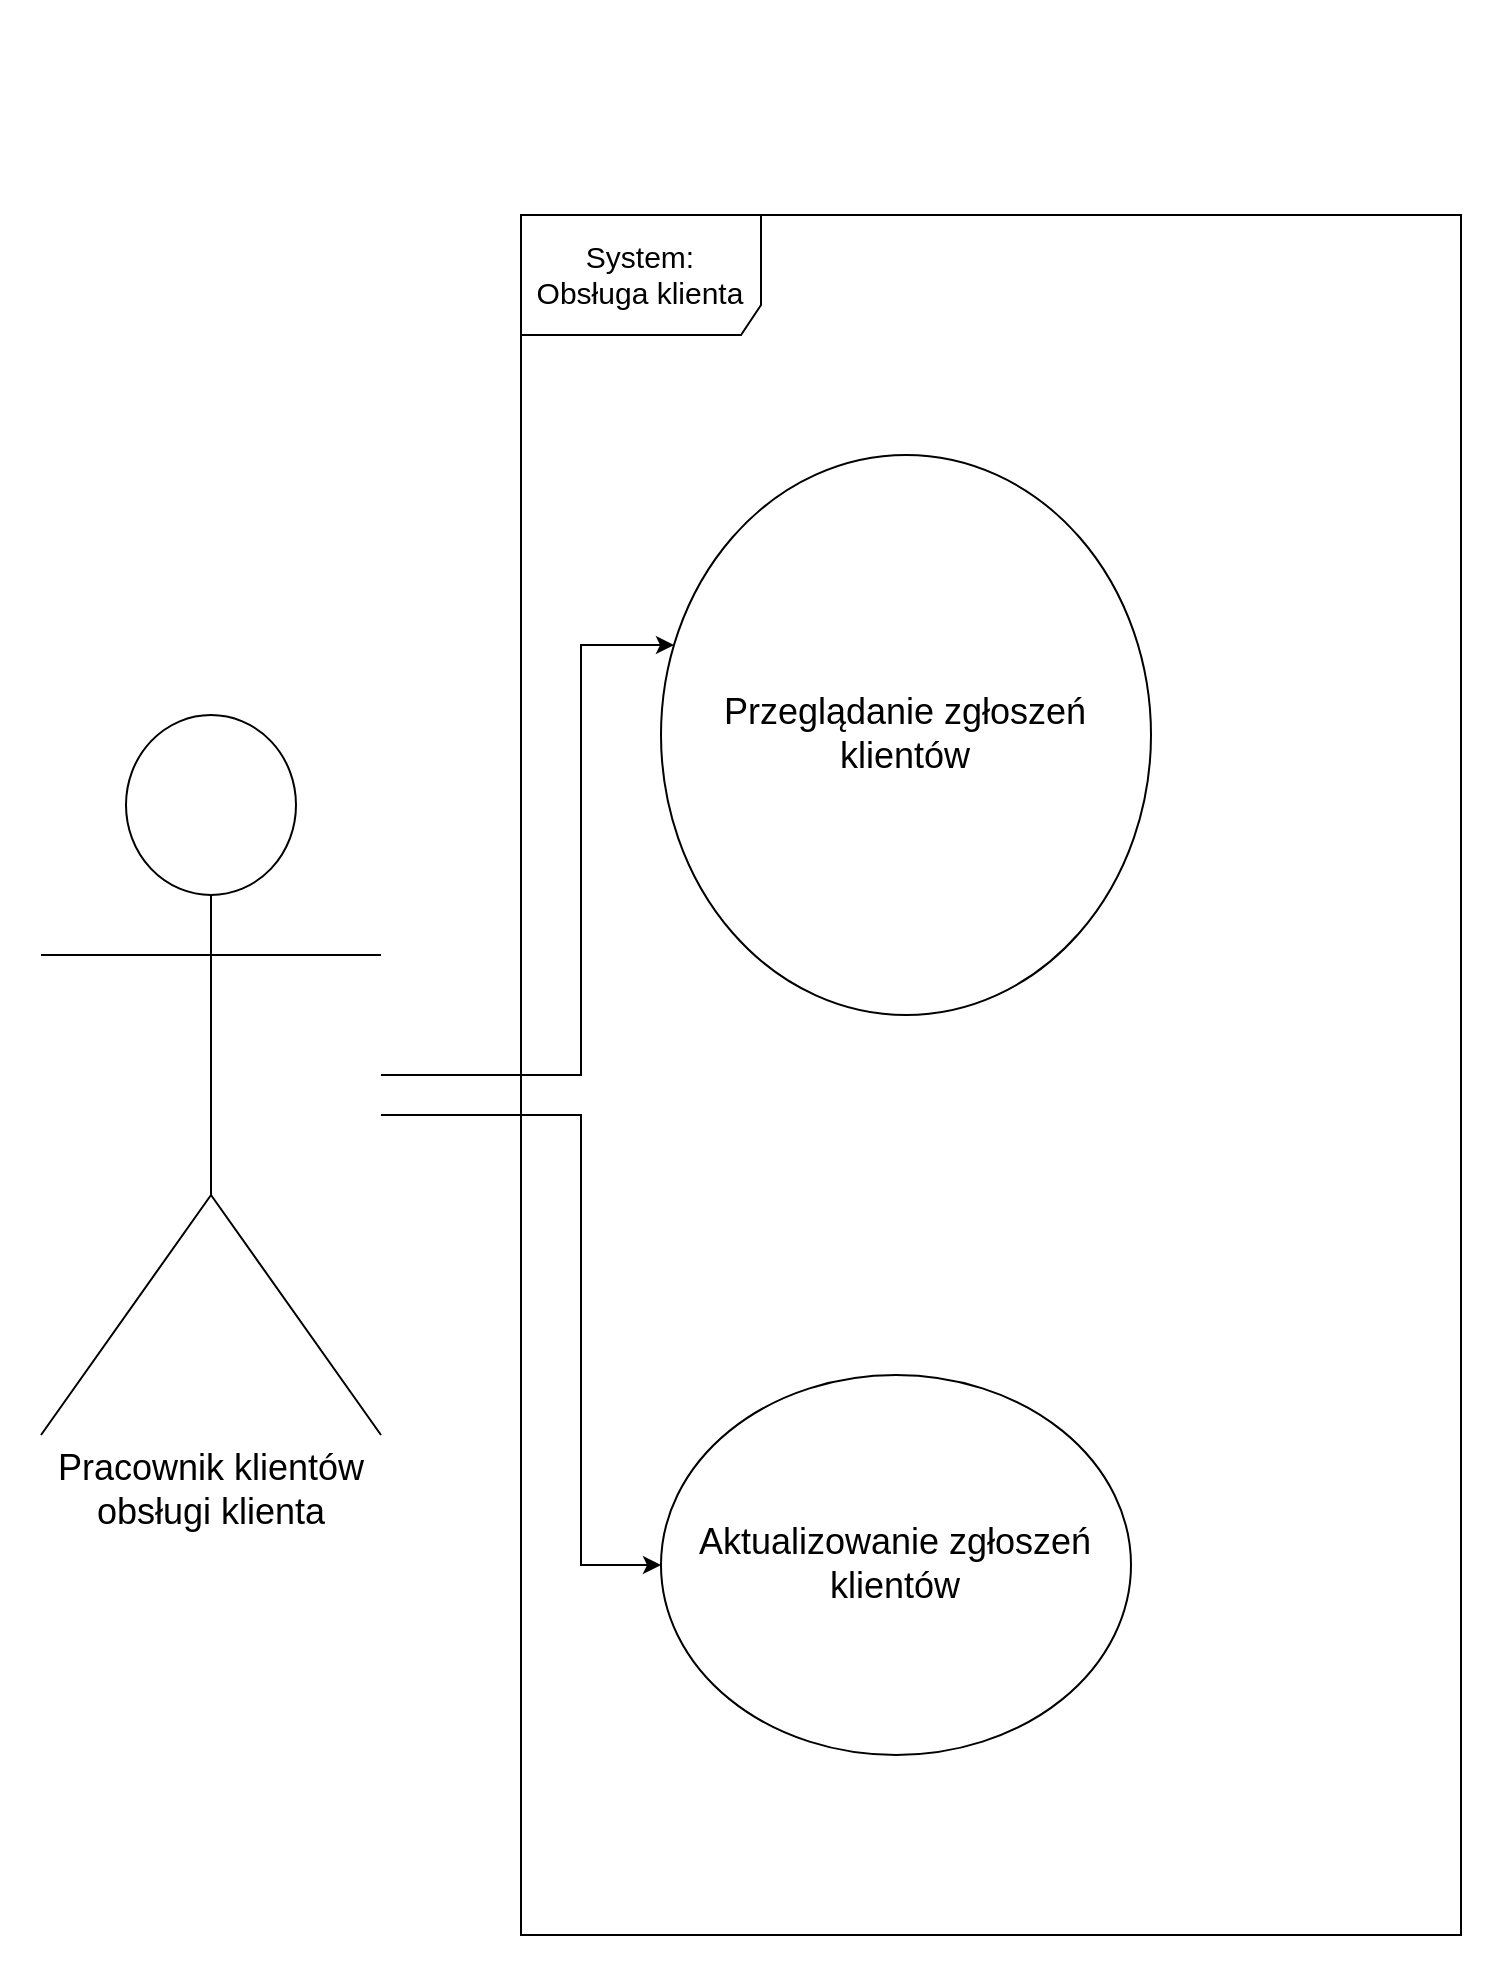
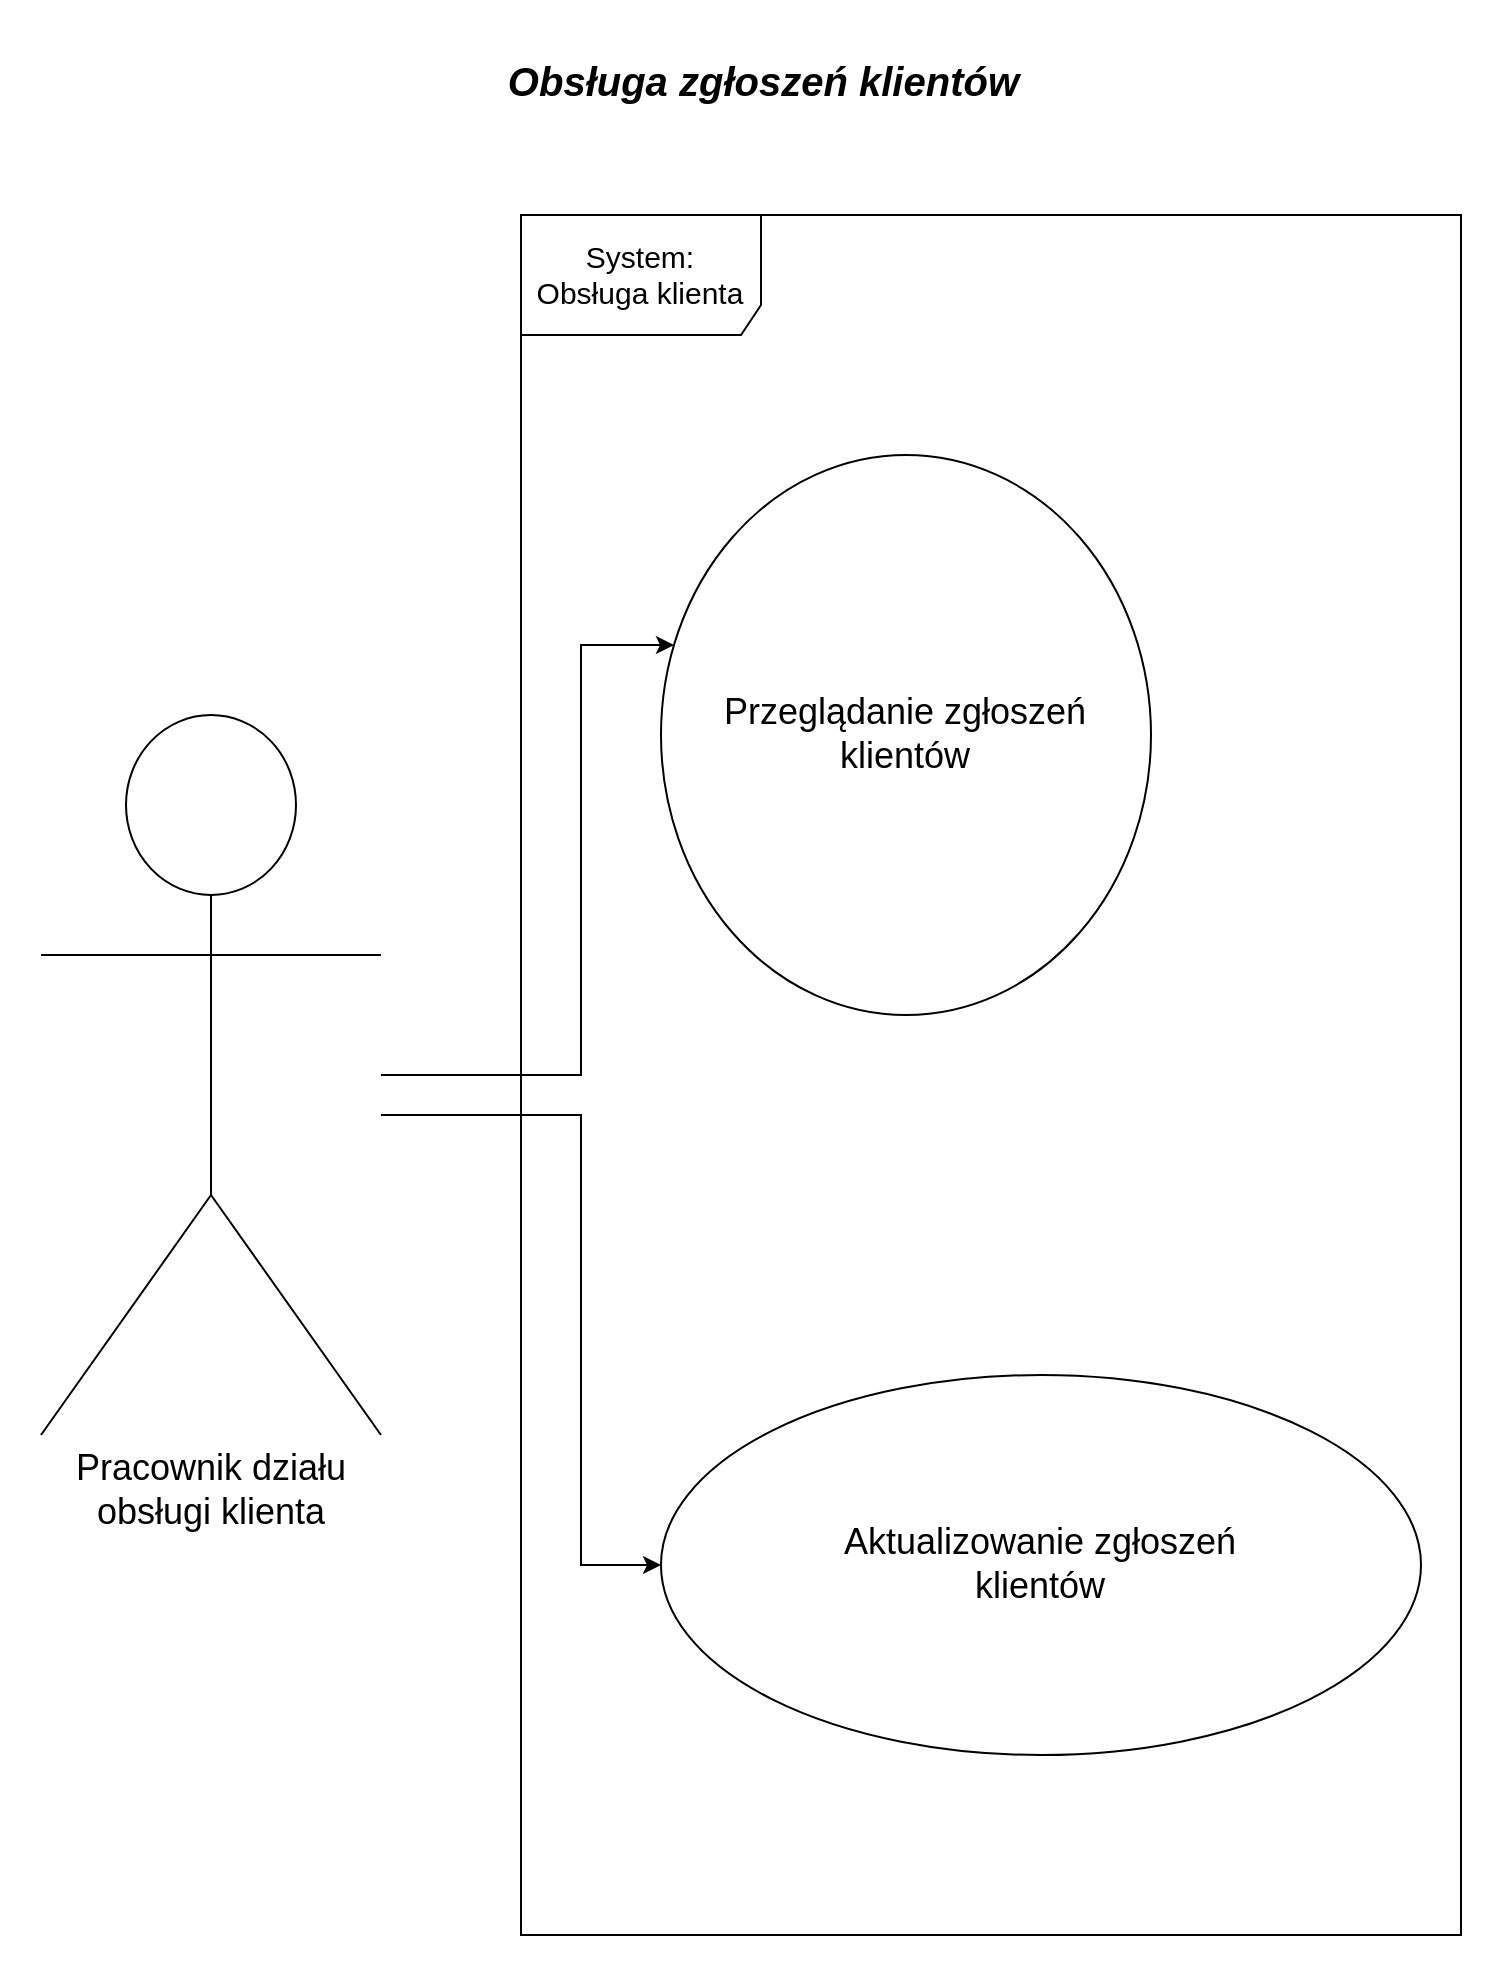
  <mxCell id="0" />
  <mxCell id="1" parent="0" />
  <mxCell id="2" style="edgeStyle=orthogonalEdgeStyle;rounded=0;orthogonalLoop=1;jettySize=auto;html=1;" parent="1" source="4" target="6" edge="1"><mxGeometry relative="1" as="geometry"><Array as="points"><mxPoint x="290" y="537" /><mxPoint x="290" y="322" /></Array></mxGeometry></mxCell>
  <mxCell id="3" style="edgeStyle=orthogonalEdgeStyle;rounded=0;orthogonalLoop=1;jettySize=auto;html=1;entryX=0;entryY=0.5;entryDx=0;entryDy=0;" parent="1" source="4" target="7" edge="1"><mxGeometry relative="1" as="geometry"><Array as="points"><mxPoint x="290" y="557" /><mxPoint x="290" y="782" /></Array></mxGeometry></mxCell>
- <mxCell id="4" value="&lt;font style=&quot;font-size: 18px;&quot;&gt;Pracownik klientów&lt;/font&gt;&lt;div&gt;&lt;font style=&quot;font-size: 18px;&quot;&gt;obsługi klienta&lt;/font&gt;&lt;/div&gt;" style="shape=umlActor;verticalLabelPosition=bottom;verticalAlign=top;html=1;" parent="1" vertex="1"><mxGeometry x="20" y="357" width="170" height="360" as="geometry" /></mxCell>
+ <mxCell id="4" value="&lt;font style=&quot;font-size: 18px;&quot;&gt;Pracownik działu&lt;/font&gt;&lt;div&gt;&lt;font style=&quot;font-size: 18px;&quot;&gt;obsługi klienta&lt;/font&gt;&lt;/div&gt;" style="shape=umlActor;verticalLabelPosition=bottom;verticalAlign=top;html=1;" parent="1" vertex="1"><mxGeometry x="20" y="357" width="170" height="360" as="geometry" /></mxCell>
  <mxCell id="5" value="&lt;font style=&quot;font-size: 15px;&quot;&gt;System:&lt;/font&gt;&lt;div&gt;&lt;font style=&quot;font-size: 15px;&quot;&gt;Obsługa klienta&lt;/font&gt;&lt;/div&gt;" style="shape=umlFrame;whiteSpace=wrap;html=1;pointerEvents=0;width=120;height=60;" parent="1" vertex="1"><mxGeometry x="260" y="107" width="470" height="860" as="geometry" /></mxCell>
  <mxCell id="6" value="&lt;font style=&quot;font-size: 18px;&quot;&gt;Przeglądanie zgłoszeń&lt;/font&gt;&lt;div&gt;&lt;font style=&quot;font-size: 18px;&quot;&gt;klientów&lt;/font&gt;&lt;/div&gt;" style="ellipse;whiteSpace=wrap;html=1;" parent="1" vertex="1"><mxGeometry x="330" y="227" width="245" height="280" as="geometry" /></mxCell>
- <mxCell id="7" value="&lt;font style=&quot;font-size: 18px;&quot;&gt;Aktualizowanie zgłoszeń&lt;/font&gt;&lt;div&gt;&lt;font style=&quot;font-size: 18px;&quot;&gt;klientów&lt;/font&gt;&lt;/div&gt;" style="ellipse;whiteSpace=wrap;html=1;" parent="1" vertex="1"><mxGeometry x="330" y="687" width="235" height="190" as="geometry" /></mxCell>
+ <mxCell id="7" value="&lt;font style=&quot;font-size: 18px;&quot;&gt;Aktualizowanie zgłoszeń&lt;/font&gt;&lt;div&gt;&lt;font style=&quot;font-size: 18px;&quot;&gt;klientów&lt;/font&gt;&lt;/div&gt;" style="ellipse;whiteSpace=wrap;html=1;" parent="1" vertex="1"><mxGeometry x="330" y="687" width="380" height="190" as="geometry" /></mxCell>
+ <mxCell id="8" value="&lt;b&gt;&lt;i&gt;&lt;font style=&quot;font-size: 20px;&quot;&gt;Obsługa zgłoszeń klientów&amp;nbsp;&lt;/font&gt;&lt;/i&gt;&lt;/b&gt;" style="text;html=1;align=center;verticalAlign=middle;resizable=0;points=[];autosize=1;strokeColor=none;fillColor=none;" parent="1" vertex="1"><mxGeometry x="244" y="20" width="280" height="40" as="geometry" /></mxCell>
